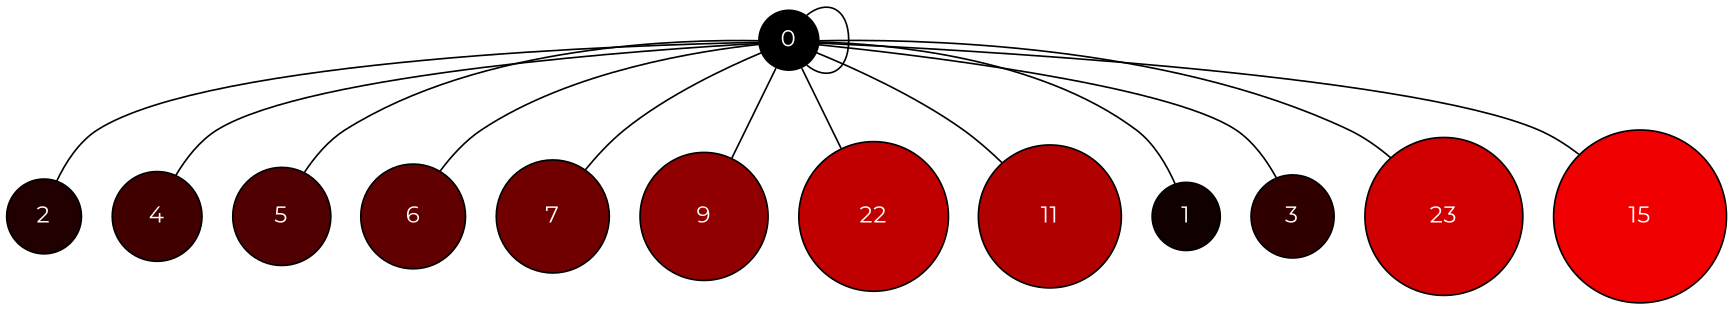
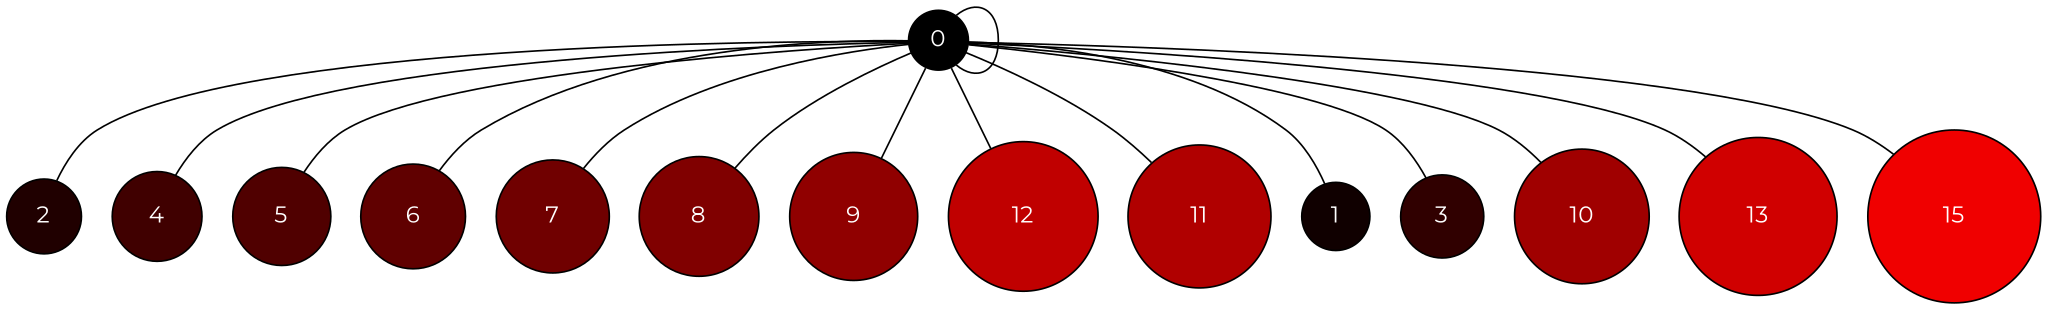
  strict graph {
    fontname=Montserrat
    node [fixedsize=true fontcolor="#FFFFFF" fontname=Montserrat shape=circle style=filled]
    edge [fontname=Montserrat]
    0 [fillcolor="# 00000" height=0.5 width=0.5]
    2 [fillcolor="#200000" height=0.625 width=0.625]
    4 [fillcolor="#400000" height=0.75 width=0.75]
    5 [fillcolor="#500000" height=0.8125 width=0.8125]
    6 [fillcolor="#600000" height=0.875 width=0.875]
    7 [fillcolor="#700000" height=0.9375 width=0.9375]
+   8 [fillcolor="#800000" height=1.0 width=1.0]
    9 [fillcolor="#900000" height=1.0625 width=1.0625]
-   12 [fillcolor="#c00000" height=1.25 width=1.25 label=22]
+   12 [fillcolor="#c00000" height=1.25 width=1.25]
    11 [fillcolor="#b00000" height=1.1875 width=1.1875]
    1 [fillcolor="#100000" height=0.5625 width=0.5625]
    3 [fillcolor="#300000" height=0.6875 width=0.6875]
-   13 [fillcolor="#d00000" height=1.3125 width=1.3125 label=23]
+   10 [fillcolor="#a00000" height=1.125 width=1.125]
+   13 [fillcolor="#d00000" height=1.3125 width=1.3125]
    15 [fillcolor="#f00000" height=1.4375 width=1.4375]
    0 -- 0
    0 -- 2
    0 -- 4
    0 -- 5
    0 -- 6
    0 -- 7
+   0 -- 8
    0 -- 9
    0 -- 12
    0 -- 11
    0 -- 1
    0 -- 3
+   0 -- 10
    0 -- 13
    0 -- 15
  }
